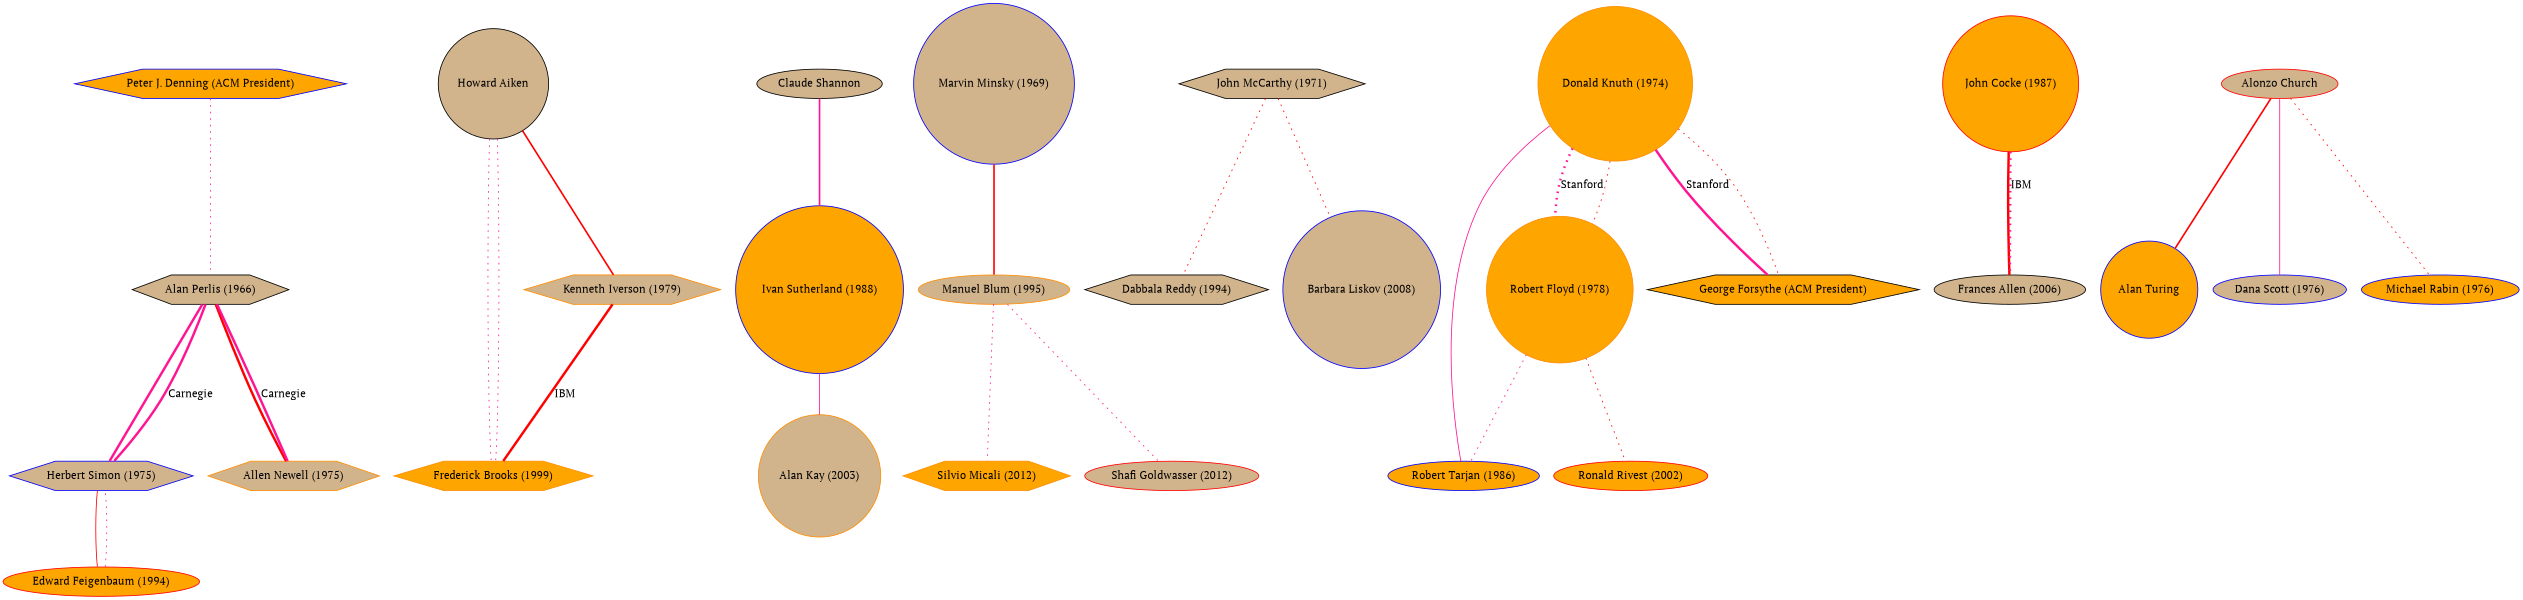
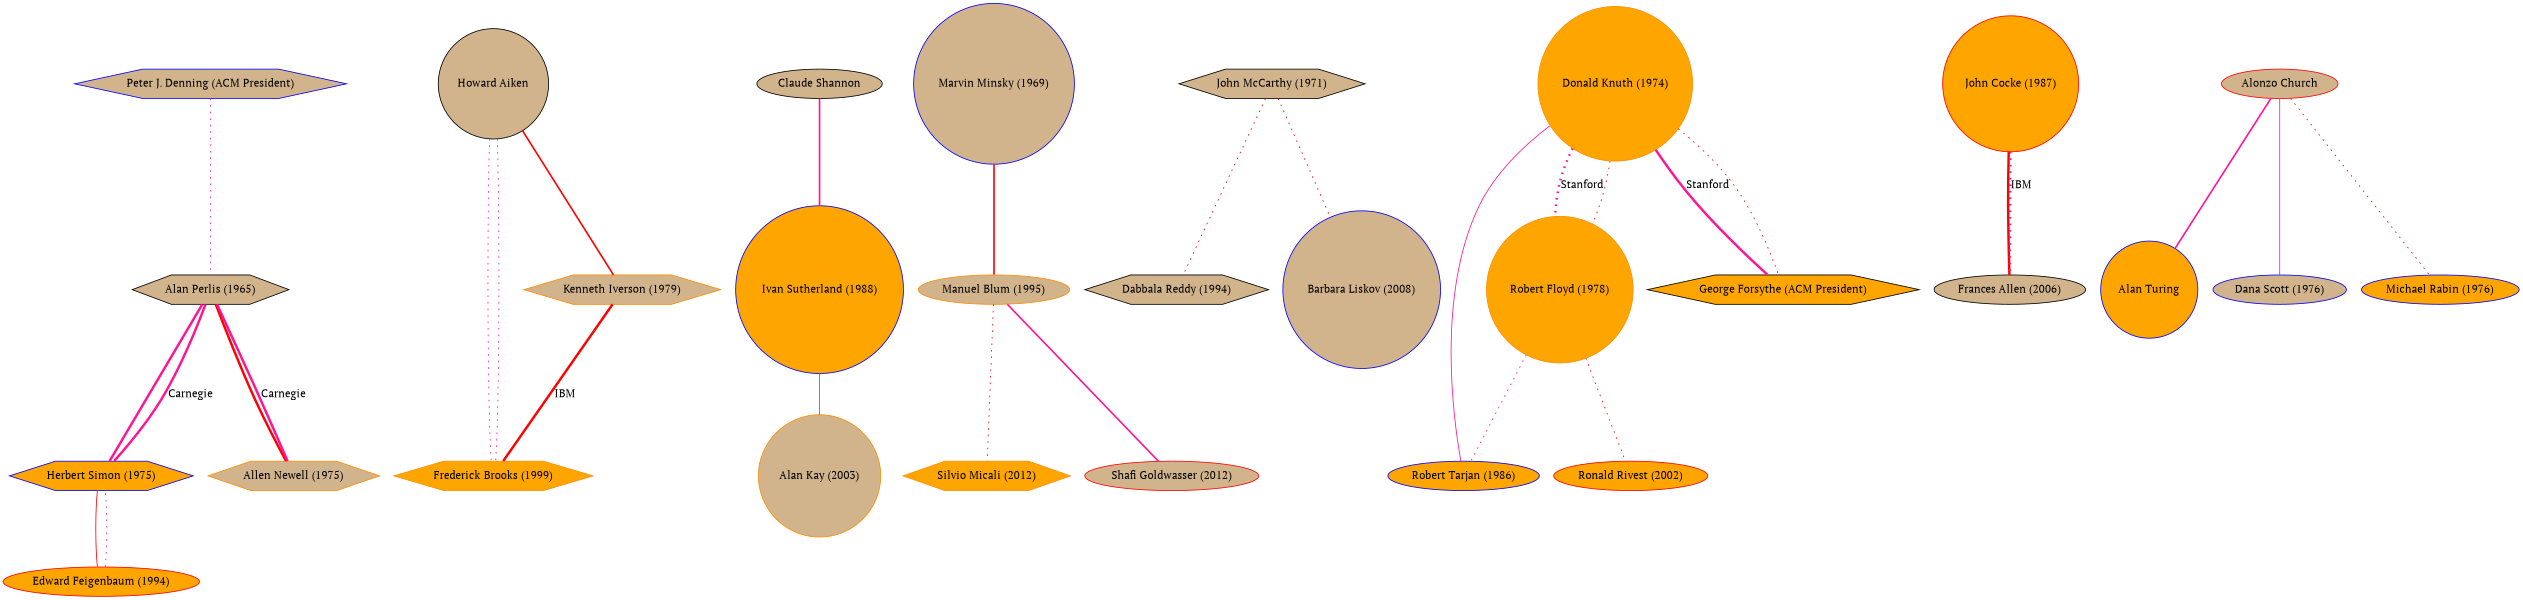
  graph {
    fontname="PT Serif"
    node [color=blue fillcolor=tan fontname="PT Serif" shape=hexagon style=filled]
    edge [color=deeppink fontname="PT Serif" style=dotted]
-   "Herbert Simon (1975)"
+   "Herbert Simon (1975)" [fillcolor=orange]
    "Edward Feigenbaum (1994)" [color=red fillcolor=orange shape=ellipse]
    "Frederick Brooks (1999)" [color=darkorange fillcolor=orange]
-   "Alan Perlis (1966)" [color=black]
+   "Alan Perlis (1966)" [color=black label="Alan Perlis (1965)"]
    "Allen Newell (1975)" [color=darkorange]
    "Claude Shannon" [color=black shape=ellipse]
    "Ivan Sutherland (1988)" [fillcolor=orange shape=circle]
    "Alan Kay (2003)" [color=darkorange shape=circle]
    "Silvio Micali (2012)" [color=darkorange fillcolor=orange]
    "Dabbala Reddy (1994)" [color=black]
-   "Peter J. Denning (ACM President)" [fillcolor=orange]
+   "Peter J. Denning (ACM President)"
    "Robert Tarjan (1986)" [fillcolor=orange shape=ellipse]
    "John Cocke (1987)" [color=red fillcolor=orange shape=circle]
    "Frances Allen (2006)" [color=black shape=ellipse]
    "Howard Aiken" [color=black shape=circle]
    "Kenneth Iverson (1979)" [color=darkorange]
    "Alonzo Church" [color=red shape=ellipse]
    "Alan Turing" [fillcolor=orange shape=circle]
    "Dana Scott (1976)" [shape=ellipse]
    "Michael Rabin (1976)" [fillcolor=orange shape=ellipse]
    "John McCarthy (1971)" [color=black]
    "Barbara Liskov (2008)" [shape=circle]
    "Ronald Rivest (2002)" [color=red fillcolor=orange shape=ellipse]
    "Marvin Minsky (1969)" [shape=circle]
    "Manuel Blum (1995)" [color=darkorange shape=ellipse]
    "Shafi Goldwasser (2012)" [color=red shape=ellipse]
    "Robert Floyd (1978)" [color=darkorange fillcolor=orange shape=circle]
    "George Forsythe (ACM President)" [color=black fillcolor=orange]
    "Donald Knuth (1974)" [color=darkorange fillcolor=orange shape=circle]
    "Herbert Simon (1975)" -- "Edward Feigenbaum (1994)" [color=red style=solid]
    "Edward Feigenbaum (1994)" -- "Herbert Simon (1975)"
    "Alan Perlis (1966)" -- "Herbert Simon (1975)" [penwidth=3 style=solid]
    "Alan Perlis (1966)" -- "Herbert Simon (1975)" [label=Carnegie penwidth=3 style=solid]
    "Alan Perlis (1966)" -- "Allen Newell (1975)" [color=red penwidth=3 style=bold]
    "Alan Perlis (1966)" -- "Allen Newell (1975)" [label=Carnegie penwidth=3 style=solid]
    "Claude Shannon" -- "Ivan Sutherland (1988)" [style=bold]
    "Ivan Sutherland (1988)" -- "Alan Kay (2003)" [style=solid]
    "Peter J. Denning (ACM President)" -- "Alan Perlis (1966)"
    "John Cocke (1987)" -- "Frances Allen (2006)" [color=red penwidth=3 style=bold]
    "John Cocke (1987)" -- "Frances Allen (2006)" [label=IBM penwidth=3]
    "Howard Aiken" -- "Frederick Brooks (1999)"
    "Howard Aiken" -- "Frederick Brooks (1999)"
    "Howard Aiken" -- "Kenneth Iverson (1979)" [color=red style=bold]
    "Kenneth Iverson (1979)" -- "Frederick Brooks (1999)" [color=red label=IBM penwidth=3 style=solid]
-   "Alonzo Church" -- "Alan Turing" [color=red style=bold]
+   "Alonzo Church" -- "Alan Turing" [style=bold]
    "Alonzo Church" -- "Dana Scott (1976)" [style=solid]
    "Alonzo Church" -- "Michael Rabin (1976)" [color=red]
    "John McCarthy (1971)" -- "Dabbala Reddy (1994)" [color=red]
    "John McCarthy (1971)" -- "Barbara Liskov (2008)" [color=red]
    "Marvin Minsky (1969)" -- "Manuel Blum (1995)" [color=red style=bold]
-   "Manuel Blum (1995)" -- "Silvio Micali (2012)"
-   "Manuel Blum (1995)" -- "Shafi Goldwasser (2012)"
+   "Manuel Blum (1995)" -- "Silvio Micali (2012)" [color=red]
+   "Manuel Blum (1995)" -- "Shafi Goldwasser (2012)" [style=bold]
    "Robert Floyd (1978)" -- "Robert Tarjan (1986)"
    "Robert Floyd (1978)" -- "Ronald Rivest (2002)" [color=red]
    "Donald Knuth (1974)" -- "Robert Tarjan (1986)" [style=solid]
    "Donald Knuth (1974)" -- "Robert Floyd (1978)" [label=Stanford penwidth=3]
    "Donald Knuth (1974)" -- "Robert Floyd (1978)" [color=red]
    "Donald Knuth (1974)" -- "George Forsythe (ACM President)" [label=Stanford penwidth=3 style=solid]
    "Donald Knuth (1974)" -- "George Forsythe (ACM President)" [color=red]
  }
